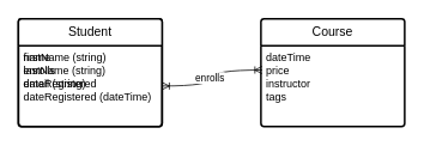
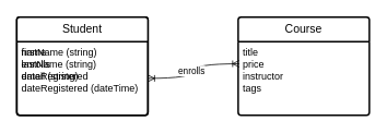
  <mxCell id="0" />
  <mxCell id="1" parent="0" />
  <mxCell id="2" value="Student" style="swimlane;childLayout=stackLayout;horizontal=1;startSize=30;horizontalStack=0;rounded=1;fontSize=14;fontStyle=0;strokeWidth=2;resizeParent=0;resizeLast=1;shadow=0;dashed=0;align=center;arcSize=4;whiteSpace=wrap;html=1;" vertex="1" parent="1"><mxGeometry x="20" y="20" width="160" height="120" as="geometry" /></mxCell>
  <mxCell id="3" value="name&lt;br&gt;enrolls&lt;br&gt;dateRegistered" style="align=left;strokeColor=none;fillColor=none;spacingLeft=4;fontSize=12;verticalAlign=top;resizable=0;rotatable=0;part=1;html=1;" vertex="1" parent="2"><mxGeometry y="30" width="160" height="90" as="geometry" /></mxCell>
  <mxCell id="4" value="Student" style="swimlane;childLayout=stackLayout;horizontal=1;startSize=30;horizontalStack=0;rounded=1;fontSize=14;fontStyle=0;strokeWidth=2;resizeParent=0;resizeLast=1;shadow=0;dashed=0;align=center;arcSize=4;whiteSpace=wrap;html=1;" vertex="1" parent="1"><mxGeometry x="20" y="20" width="160" height="120" as="geometry" /></mxCell>
  <mxCell id="5" value="firstName (string)&lt;br&gt;lastName (string)&lt;br&gt;email (string)&lt;br&gt;dateRegistered (dateTime)" style="align=left;strokeColor=none;fillColor=none;spacingLeft=4;fontSize=12;verticalAlign=top;resizable=0;rotatable=0;part=1;html=1;" vertex="1" parent="4"><mxGeometry y="30" width="160" height="90" as="geometry" /></mxCell>
  <mxCell id="6" value="Course" style="swimlane;childLayout=stackLayout;horizontal=1;startSize=30;horizontalStack=0;rounded=1;fontSize=14;fontStyle=0;strokeWidth=2;resizeParent=0;resizeLast=1;shadow=0;dashed=0;align=center;arcSize=4;whiteSpace=wrap;html=1;" vertex="1" parent="1"><mxGeometry x="290" y="20" width="160" height="120" as="geometry" /></mxCell>
- <mxCell id="7" value="dateTime&lt;br&gt;price&lt;br&gt;instructor&lt;br&gt;tags" style="align=left;strokeColor=none;fillColor=none;spacingLeft=4;fontSize=12;verticalAlign=top;resizable=0;rotatable=0;part=1;html=1;" vertex="1" parent="6"><mxGeometry y="30" width="160" height="90" as="geometry" /></mxCell>
+ <mxCell id="7" value="title&lt;br&gt;price&lt;br&gt;instructor&lt;br&gt;tags" style="align=left;strokeColor=none;fillColor=none;spacingLeft=4;fontSize=12;verticalAlign=top;resizable=0;rotatable=0;part=1;html=1;" vertex="1" parent="6"><mxGeometry y="30" width="160" height="90" as="geometry" /></mxCell>
  <mxCell id="8" value="" style="edgeStyle=orthogonalEdgeStyle;fontSize=12;html=1;endArrow=ERoneToMany;startArrow=ERoneToMany;rounded=0;entryX=0.008;entryY=0.302;entryDx=0;entryDy=0;entryPerimeter=0;exitX=1;exitY=0.5;exitDx=0;exitDy=0;curved=1;" edge="1" parent="1" source="5" target="7"><mxGeometry width="100" height="100" relative="1" as="geometry"><mxPoint x="180" y="220" as="sourcePoint" /><mxPoint x="280" y="120" as="targetPoint" /></mxGeometry></mxCell>
  <mxCell id="9" value="enrolls" style="edgeLabel;html=1;align=center;verticalAlign=middle;resizable=0;points=[];" vertex="1" connectable="0" parent="8"><mxGeometry x="-0.287" y="4" relative="1" as="geometry"><mxPoint x="6" y="-6" as="offset" /></mxGeometry></mxCell>
